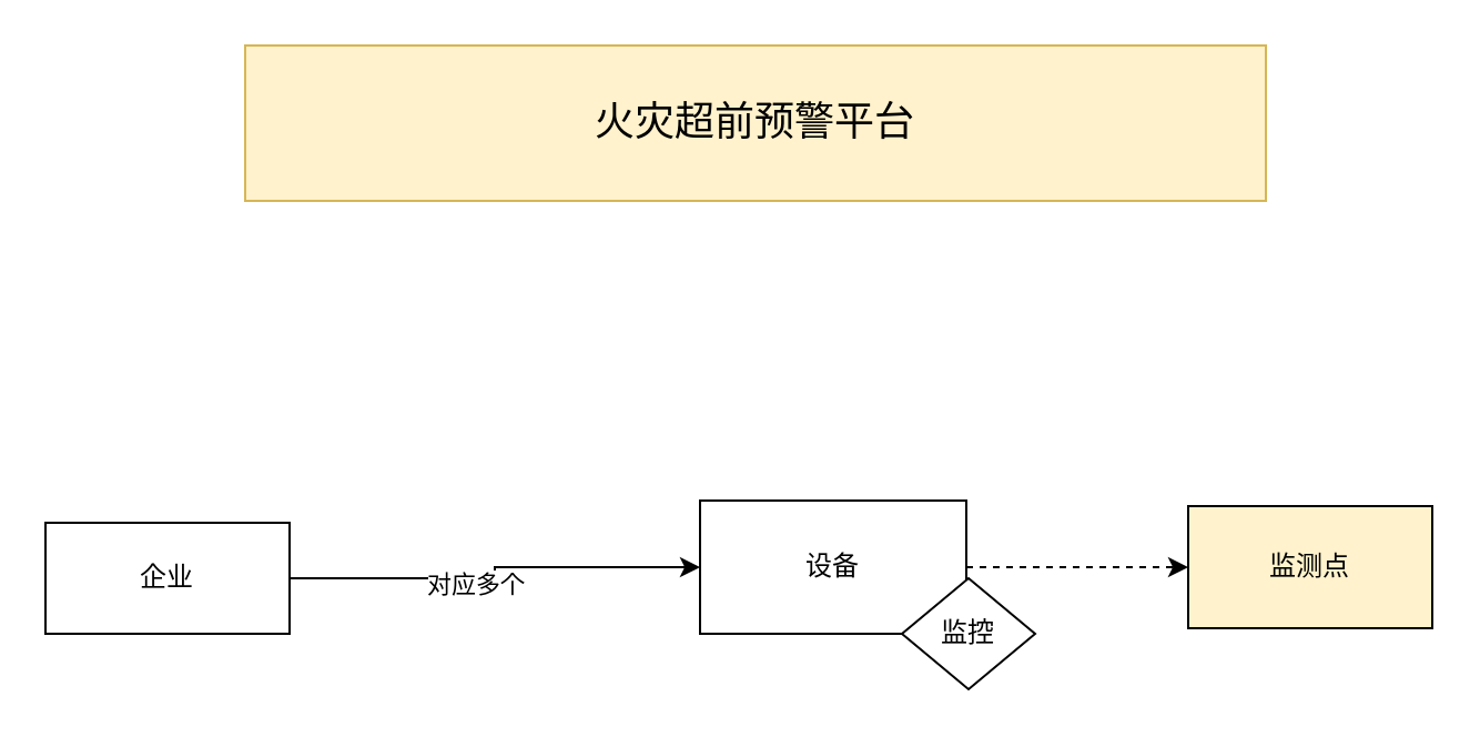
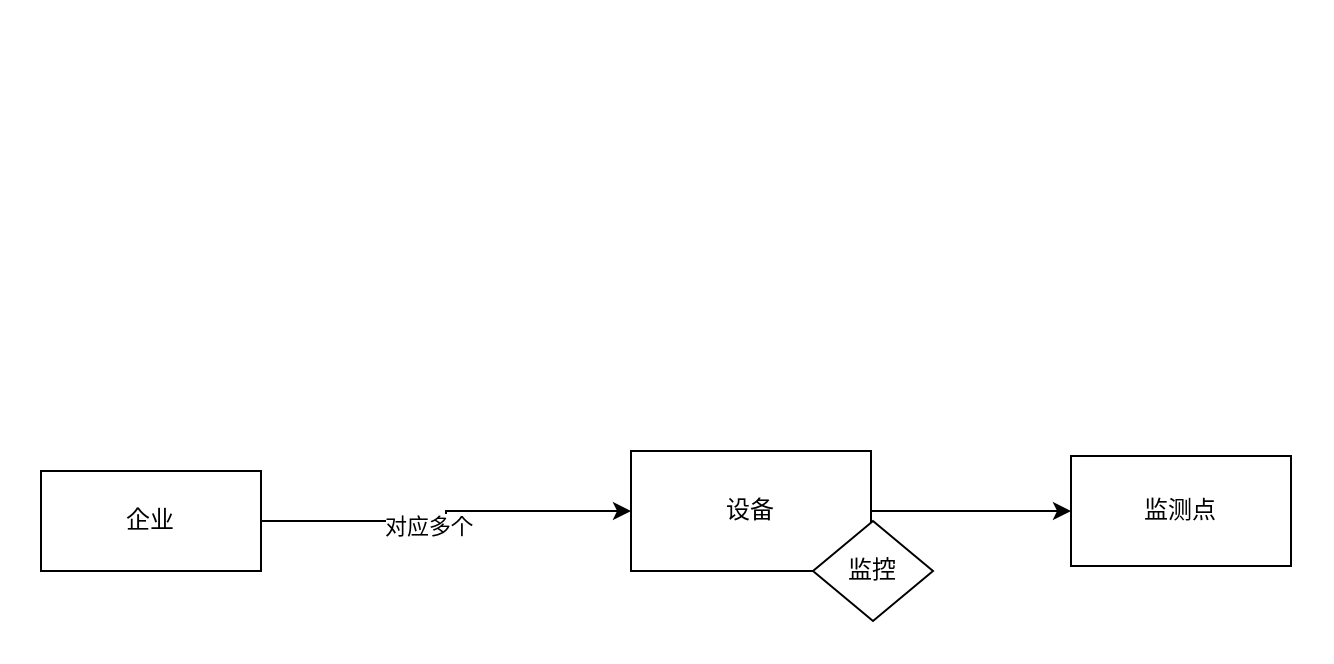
  <mxCell id="0" />
  <mxCell id="1" parent="0" />
- <mxCell id="2" value="&lt;font style=&quot;font-size: 18px;&quot;&gt;火灾超前预警平台&lt;/font&gt;" style="rounded=0;whiteSpace=wrap;html=1;fillColor=#fff2cc;strokeColor=#d6b656;" vertex="1" parent="1"><mxGeometry x="110" y="20" width="460" height="70" as="geometry" /></mxCell>
  <mxCell id="3" value="" style="edgeStyle=orthogonalEdgeStyle;rounded=0;orthogonalLoop=1;jettySize=auto;html=1;" edge="1" parent="1" source="5" target="7"><mxGeometry relative="1" as="geometry" /></mxCell>
  <mxCell id="4" value="对应多个" style="edgeLabel;html=1;align=center;verticalAlign=middle;resizable=0;points=[];" vertex="1" connectable="0" parent="3"><mxGeometry x="-0.129" y="-2" relative="1" as="geometry"><mxPoint as="offset" /></mxGeometry></mxCell>
  <mxCell id="5" value="企业" style="rounded=0;whiteSpace=wrap;html=1;" vertex="1" parent="1"><mxGeometry x="20" y="235" width="110" height="50" as="geometry" /></mxCell>
- <mxCell id="6" value="" style="edgeStyle=orthogonalEdgeStyle;rounded=0;orthogonalLoop=1;jettySize=auto;html=1;dashed=1;" edge="1" parent="1" source="7" target="9"><mxGeometry relative="1" as="geometry" /></mxCell>
+ <mxCell id="6" value="" style="edgeStyle=orthogonalEdgeStyle;rounded=0;orthogonalLoop=1;jettySize=auto;html=1;" edge="1" parent="1" source="7" target="9"><mxGeometry relative="1" as="geometry" /></mxCell>
  <mxCell id="7" value="设备" style="whiteSpace=wrap;html=1;rounded=0;" vertex="1" parent="1"><mxGeometry x="315" y="225" width="120" height="60" as="geometry" /></mxCell>
  <mxCell id="8" value="监控" style="rhombus;whiteSpace=wrap;html=1;" vertex="1" parent="1"><mxGeometry x="406" y="260" width="60" height="50" as="geometry" /></mxCell>
- <mxCell id="9" value="监测点" style="whiteSpace=wrap;html=1;rounded=0;fillColor=#fff2cc;" vertex="1" parent="1"><mxGeometry x="535" y="227.5" width="110" height="55" as="geometry" /></mxCell>
+ <mxCell id="9" value="监测点" style="whiteSpace=wrap;html=1;rounded=0;" vertex="1" parent="1"><mxGeometry x="535" y="227.5" width="110" height="55" as="geometry" /></mxCell>
